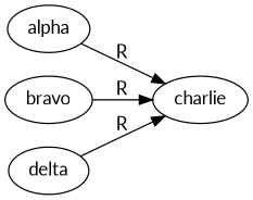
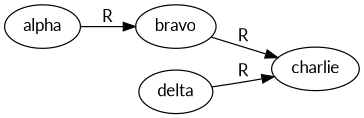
  digraph {
    fontname=Lato
    rankdir=LR
    node [fontname=Lato]
    edge [fontname=Lato]
    alpha
    bravo
    charlie
    delta
-   alpha -> charlie [label=R]
+   alpha -> bravo [label=R]
    bravo -> charlie [label=R]
    delta -> charlie [label=R]
  }
